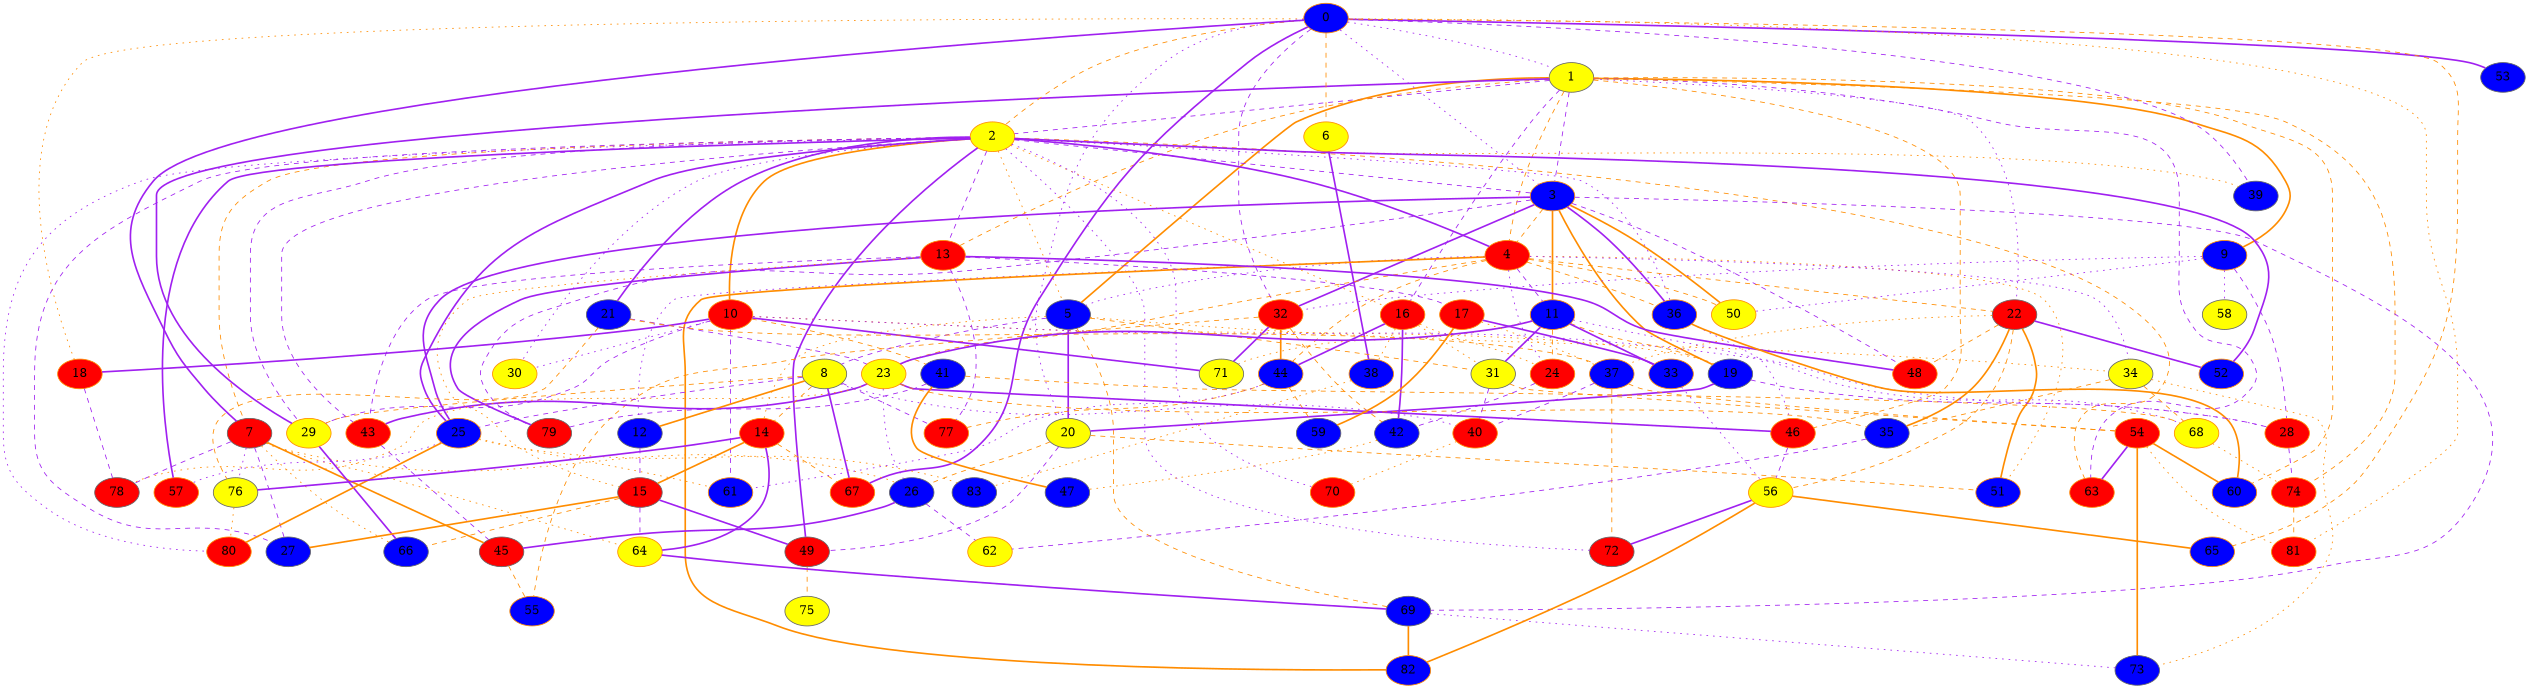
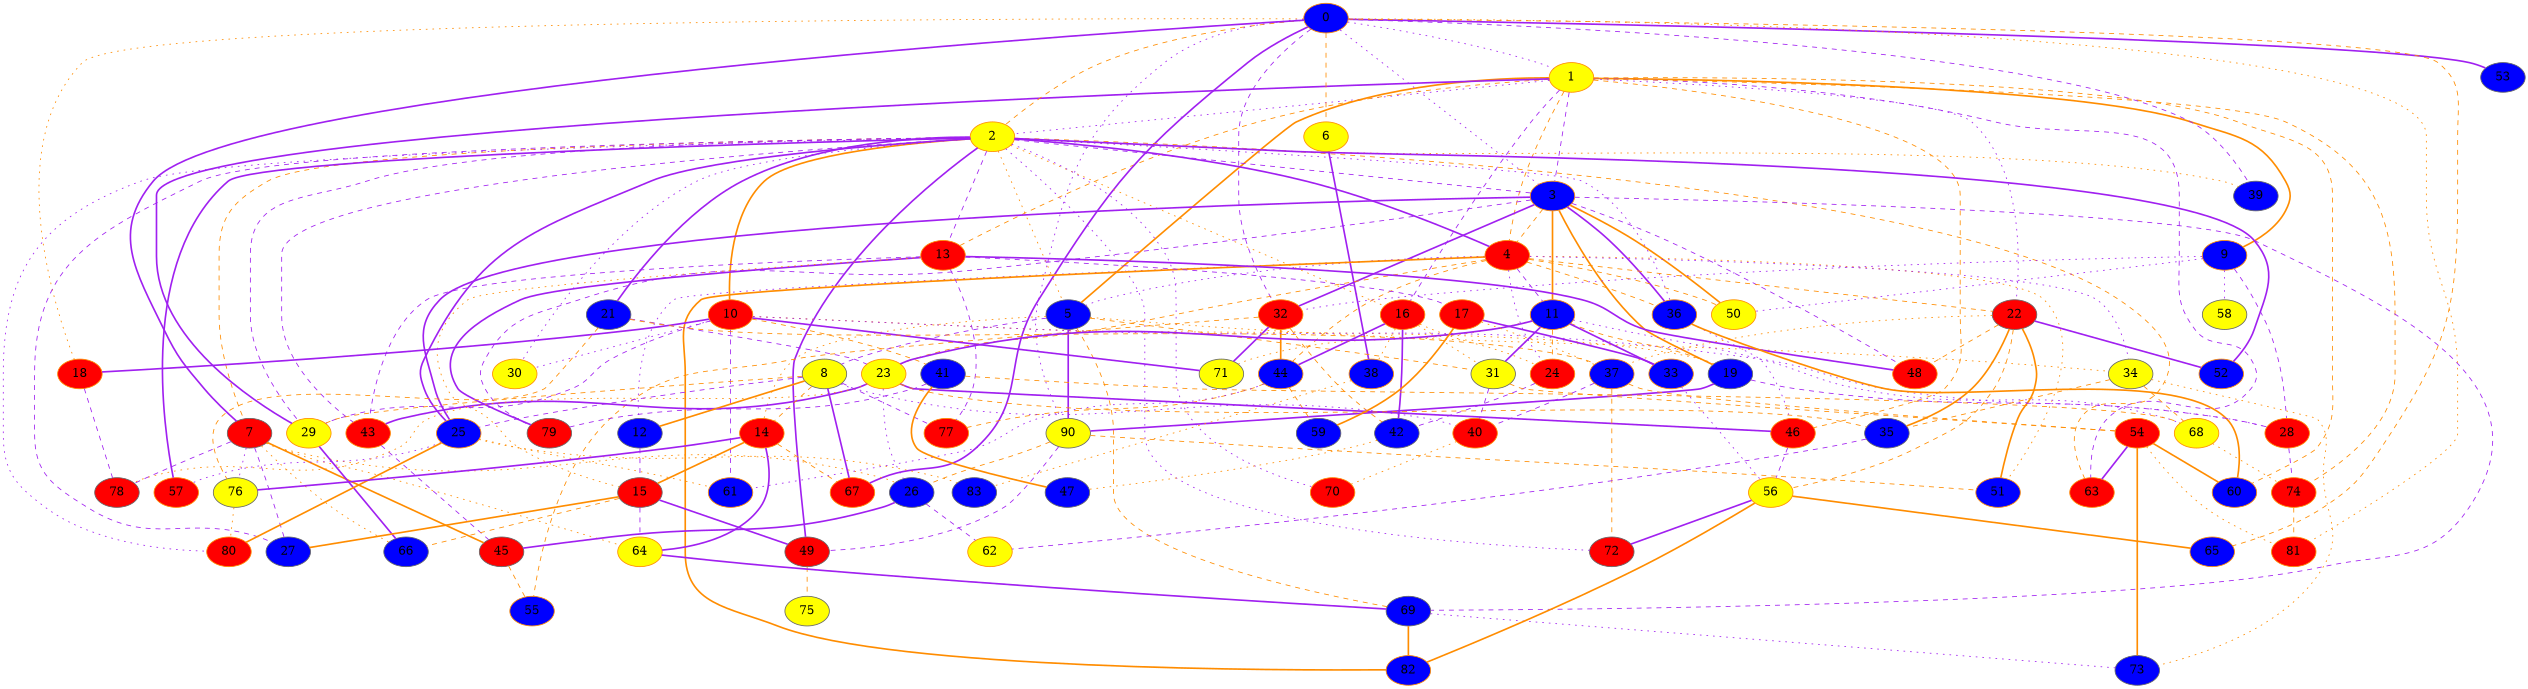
  graph {
    node [color=darkorange fillcolor=blue style=filled]
    edge [color=purple style=dashed]
-   1 [color=gray40 fillcolor=yellow]
+   1 [fillcolor=yellow]
    0
    2 [fillcolor=yellow]
    3
    6 [fillcolor=yellow]
    7 [color=gray40 fillcolor=red]
    18 [fillcolor=red]
-   20 [color=gray40 fillcolor=yellow]
+   20 [color=gray40 fillcolor=yellow label=90]
    32 [fillcolor=red]
    39 [color=gray40]
    53 [color=gray40]
    65
    67 [fillcolor=red]
    81 [fillcolor=red]
    4 [fillcolor=red]
    5 [color=gray40]
    9
    13 [fillcolor=red]
    16 [fillcolor=red]
    22 [color=gray40 fillcolor=red]
    29 [fillcolor=yellow]
    46 [fillcolor=red]
    60
    63 [fillcolor=red]
    74 [fillcolor=red]
    10 [fillcolor=red]
    21 [color=gray40]
    25
    27 [color=gray40]
    30 [fillcolor=yellow]
    36
    43 [fillcolor=red]
    49 [color=gray40 fillcolor=red]
    52
    57 [fillcolor=red]
    70 [fillcolor=red]
    72 [color=gray40 fillcolor=red]
    80 [fillcolor=red]
    11
    19 [color=gray40]
    48 [fillcolor=red]
    50 [fillcolor=yellow]
    69 [color=gray40]
    79 [color=gray40 fillcolor=red]
    38
    26 [color=gray40]
    45 [color=gray40 fillcolor=red]
    64 [fillcolor=yellow]
    66 [color=gray40]
    76 [color=gray40 fillcolor=yellow]
    78 [color=gray40 fillcolor=red]
    51
    44
    71 [color=gray40 fillcolor=yellow]
    42 [color=gray40]
    55
    34 [color=gray40 fillcolor=yellow]
    12 [color=gray40]
    23 [fillcolor=yellow]
    24 [fillcolor=red]
    82
    8 [color=gray40 fillcolor=yellow]
    14 [fillcolor=red]
    31 [color=gray40 fillcolor=yellow]
    28 [fillcolor=red]
    58 [color=gray40 fillcolor=yellow]
    77 [fillcolor=red]
    15 [color=gray40 fillcolor=red]
    17 [fillcolor=red]
    37
    35 [color=gray40]
    56 [fillcolor=yellow]
    41 [color=gray40]
    61
    83 [color=gray40]
    68 [fillcolor=yellow]
    73 [color=gray40]
    75 [color=gray40 fillcolor=yellow]
    33
    59 [color=gray40]
    40 [fillcolor=red]
    54 [fillcolor=red]
    62 [fillcolor=yellow]
    47 [color=gray40]
-   1 -- 2
+   1 -- 2 [style=dotted]
    1 -- 3
    1 -- 4 [color=darkorange]
    1 -- 5 [color=darkorange style=bold]
    1 -- 9 [color=darkorange style=bold]
    1 -- 13 [color=darkorange]
    1 -- 16
    1 -- 22 [style=dotted]
    1 -- 29 [style=bold]
    1 -- 46 [color=darkorange]
    1 -- 60 [color=darkorange]
    1 -- 63
    1 -- 74 [color=darkorange]
    0 -- 1 [style=dotted]
    0 -- 2 [color=darkorange]
    0 -- 3 [style=dotted]
    0 -- 6 [color=darkorange]
    0 -- 7 [style=bold]
    0 -- 18 [color=darkorange style=dotted]
    0 -- 20 [style=dotted]
    0 -- 32
    0 -- 39
    0 -- 53 [style=bold]
    0 -- 65 [color=darkorange]
    0 -- 67 [style=bold]
    0 -- 81 [color=darkorange style=dotted]
    2 -- 3
    2 -- 7 [color=darkorange]
    2 -- 39 [color=darkorange style=dotted]
    2 -- 4 [style=bold]
    2 -- 5 [color=darkorange style=dotted]
    2 -- 13
    2 -- 16 [color=darkorange style=dotted]
    2 -- 29
    2 -- 63 [color=darkorange]
    2 -- 10 [color=darkorange style=bold]
    2 -- 21 [style=bold]
    2 -- 25 [style=bold]
    2 -- 27
    2 -- 30 [style=dotted]
    2 -- 36 [style=dotted]
    2 -- 43
    2 -- 49 [style=bold]
    2 -- 52 [style=bold]
    2 -- 57 [style=bold]
    2 -- 70 [style=dotted]
    2 -- 72 [style=dotted]
    2 -- 80 [style=dotted]
    3 -- 32 [style=bold]
    3 -- 4 [color=darkorange]
    3 -- 25 [style=bold]
    3 -- 36 [style=bold]
    3 -- 11 [color=darkorange style=bold]
    3 -- 19 [color=darkorange style=bold]
    3 -- 48
    3 -- 50 [color=darkorange style=bold]
    3 -- 69
    3 -- 79
    6 -- 38 [style=bold]
    7 -- 27
    7 -- 26 [color=darkorange style=dotted]
    7 -- 45 [color=darkorange style=bold]
    7 -- 64 [color=darkorange style=dotted]
    7 -- 66 [color=darkorange style=dotted]
    7 -- 76 [style=dotted]
    7 -- 78
    18 -- 78
    20 -- 49
    20 -- 26 [color=darkorange]
    20 -- 51 [color=darkorange]
    32 -- 44 [color=darkorange style=bold]
    32 -- 71 [style=bold]
    32 -- 42 [color=darkorange]
    32 -- 55 [color=darkorange]
    4 -- 5 [style=dotted]
    4 -- 22 [color=darkorange]
    4 -- 36 [color=darkorange]
    4 -- 11
    4 -- 50 [color=darkorange]
    4 -- 51 [color=darkorange style=dotted]
    4 -- 44 [color=darkorange]
    4 -- 34 [style=dotted]
    4 -- 12 [style=dotted]
    4 -- 23 [color=darkorange]
    4 -- 24 [style=dotted]
    4 -- 82 [color=darkorange style=bold]
    5 -- 20 [style=bold]
    5 -- 69 [color=darkorange]
    5 -- 34 [color=darkorange style=dotted]
    5 -- 8
    5 -- 14 [color=darkorange style=dotted]
    5 -- 31 [color=darkorange]
    9 -- 32 [style=dotted]
    9 -- 50 [style=dotted]
    9 -- 28
    9 -- 58 [style=dotted]
    13 -- 43
    13 -- 48 [style=bold]
    13 -- 79 [style=bold]
    13 -- 77
    13 -- 15 [color=darkorange style=dotted]
    13 -- 17
    16 -- 38 [color=darkorange style=dotted]
    16 -- 44 [style=bold]
    16 -- 42 [style=bold]
    16 -- 24 [color=darkorange style=dotted]
    16 -- 31 [color=darkorange style=dotted]
    22 -- 52 [style=bold]
    22 -- 48 [color=darkorange]
    22 -- 51 [color=darkorange style=bold]
    22 -- 37 [color=darkorange style=dotted]
    22 -- 35 [color=darkorange style=bold]
    22 -- 56 [color=darkorange]
    29 -- 66 [style=bold]
    46 -- 56
    74 -- 81 [color=darkorange]
    10 -- 18 [style=bold]
    10 -- 29
    10 -- 30 [style=dotted]
    10 -- 19 [color=darkorange style=dotted]
    10 -- 71 [style=bold]
    10 -- 28 [style=dotted]
    10 -- 41 [color=darkorange]
    10 -- 61
    21 -- 76 [color=darkorange]
    21 -- 23
    21 -- 37 [color=darkorange]
    25 -- 57 [style=dotted]
    25 -- 80 [color=darkorange style=bold]
    25 -- 61 [color=darkorange style=dotted]
    25 -- 83 [color=darkorange style=dotted]
    36 -- 46 [style=dotted]
    36 -- 60 [color=darkorange style=bold]
    43 -- 45
    49 -- 75 [color=darkorange]
    11 -- 19 [color=darkorange]
    11 -- 71 [color=darkorange style=dotted]
    11 -- 23 [style=bold]
    11 -- 24 [color=darkorange]
    11 -- 31 [style=bold]
    11 -- 68 [style=dotted]
    11 -- 33 [style=bold]
    19 -- 20 [style=bold]
    19 -- 28
    69 -- 82 [color=darkorange style=bold]
    69 -- 73 [style=dotted]
    38 -- 83 [color=darkorange style=dotted]
    26 -- 45 [style=bold]
    26 -- 62
    45 -- 55 [color=darkorange]
    64 -- 69 [style=bold]
    76 -- 80 [color=darkorange style=dotted]
    44 -- 77 [color=darkorange]
    44 -- 61 [style=dotted]
    44 -- 59 [color=darkorange]
    42 -- 47 [color=darkorange style=dotted]
    34 -- 35 [color=darkorange]
    34 -- 68 [color=darkorange]
    34 -- 73 [color=darkorange style=dotted]
    12 -- 15
    23 -- 46 [style=bold]
    23 -- 43 [style=bold]
    23 -- 26 [style=dotted]
    23 -- 78 [color=darkorange style=dotted]
    23 -- 35 [color=darkorange]
    24 -- 42
    8 -- 67 [style=bold]
    8 -- 29 [color=darkorange]
    8 -- 25
    8 -- 12 [color=darkorange style=bold]
    8 -- 14 [color=darkorange]
    8 -- 77
    8 -- 40 [style=dotted]
    14 -- 67 [color=darkorange]
    14 -- 64 [style=bold]
    14 -- 76 [style=bold]
    14 -- 15 [color=darkorange style=bold]
    31 -- 40
    31 -- 54 [color=darkorange]
    28 -- 74
    15 -- 27 [color=darkorange style=bold]
    15 -- 49 [style=bold]
    15 -- 64
    15 -- 66 [color=darkorange]
    17 -- 37 [color=darkorange style=dotted]
    17 -- 33 [style=bold]
    17 -- 59 [color=darkorange style=bold]
    37 -- 72 [color=darkorange]
    37 -- 40
    37 -- 54 [color=darkorange]
    35 -- 62
    56 -- 65 [color=darkorange style=bold]
    56 -- 72 [style=bold]
    56 -- 82 [color=darkorange style=bold]
    41 -- 79
    41 -- 68 [color=darkorange]
    41 -- 47 [color=darkorange style=bold]
    68 -- 74 [color=darkorange style=dotted]
    33 -- 56 [style=dotted]
    40 -- 70 [color=darkorange style=dotted]
    54 -- 81 [color=darkorange style=dotted]
    54 -- 60 [color=darkorange style=bold]
    54 -- 63 [style=bold]
    54 -- 73 [color=darkorange style=bold]
  }
